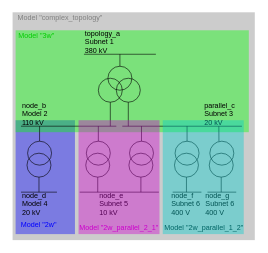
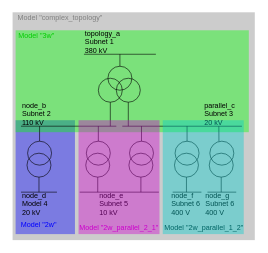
  <mxCell id="0" />
  <mxCell id="1" parent="0" />
  <mxCell id="2" value="" style="rounded=0;whiteSpace=wrap;html=1;fillColor=#808080;strokeColor=none;glass=0;fillOpacity=40;" parent="1" vertex="1"><mxGeometry x="20" y="20" width="404" height="380" as="geometry" /></mxCell>
  <mxCell id="3" value="" style="rounded=0;whiteSpace=wrap;html=1;fillColor=#0000FF;strokeColor=none;strokeOpacity=100;fillOpacity=40;" parent="1" vertex="1"><mxGeometry x="25" y="200" width="99" height="190" as="geometry" /></mxCell>
  <mxCell id="4" value="Model &quot;2w&quot;" style="text;html=1;strokeColor=none;fillColor=none;align=center;verticalAlign=middle;whiteSpace=wrap;rounded=0;fontColor=#0000FF;" parent="1" vertex="1"><mxGeometry x="29" y="365" width="70" height="20" as="geometry" /></mxCell>
  <mxCell id="5" value="" style="rounded=0;whiteSpace=wrap;html=1;fillColor=#00FF00;strokeColor=none;glass=0;fillOpacity=40;" parent="1" vertex="1"><mxGeometry x="25" y="50" width="389" height="170" as="geometry" /></mxCell>
  <mxCell id="6" value="" style="endArrow=none;html=1;" parent="1" edge="1"><mxGeometry width="50" height="50" relative="1" as="geometry"><mxPoint x="139" y="90" as="sourcePoint" /><mxPoint x="259" y="90" as="targetPoint" /></mxGeometry></mxCell>
  <mxCell id="7" value="" style="ellipse;whiteSpace=wrap;html=1;aspect=fixed;fillColor=none;" parent="1" vertex="1"><mxGeometry x="179" y="110" width="40" height="40" as="geometry" /></mxCell>
  <mxCell id="8" value="" style="ellipse;whiteSpace=wrap;html=1;aspect=fixed;fillColor=none;" parent="1" vertex="1"><mxGeometry x="193" y="130" width="40" height="40" as="geometry" /></mxCell>
  <mxCell id="9" value="" style="ellipse;whiteSpace=wrap;html=1;aspect=fixed;fillColor=none;" parent="1" vertex="1"><mxGeometry x="163" y="130" width="40" height="40" as="geometry" /></mxCell>
  <mxCell id="10" value="" style="endArrow=none;html=1;exitX=0.5;exitY=0;exitDx=0;exitDy=0;" parent="1" source="7" edge="1"><mxGeometry width="50" height="50" relative="1" as="geometry"><mxPoint x="139" y="240" as="sourcePoint" /><mxPoint x="199" y="90" as="targetPoint" /></mxGeometry></mxCell>
  <mxCell id="11" value="" style="endArrow=none;html=1;" parent="1" edge="1"><mxGeometry width="50" height="50" relative="1" as="geometry"><mxPoint x="34" y="210" as="sourcePoint" /><mxPoint x="193" y="210" as="targetPoint" /></mxGeometry></mxCell>
  <mxCell id="12" value="" style="endArrow=none;html=1;entryX=0.978;entryY=0.053;entryDx=0;entryDy=0;entryPerimeter=0;" parent="1" target="49" edge="1"><mxGeometry width="50" height="50" relative="1" as="geometry"><mxPoint x="203" y="210" as="sourcePoint" /><mxPoint x="414" y="210" as="targetPoint" /></mxGeometry></mxCell>
  <mxCell id="13" value="" style="endArrow=none;html=1;" parent="1" source="9" edge="1"><mxGeometry width="50" height="50" relative="1" as="geometry"><mxPoint x="209" y="120" as="sourcePoint" /><mxPoint x="183" y="210" as="targetPoint" /></mxGeometry></mxCell>
  <mxCell id="14" value="" style="endArrow=none;html=1;exitX=0.5;exitY=1;exitDx=0;exitDy=0;" parent="1" source="8" edge="1"><mxGeometry width="50" height="50" relative="1" as="geometry"><mxPoint x="193" y="180" as="sourcePoint" /><mxPoint x="213" y="210" as="targetPoint" /></mxGeometry></mxCell>
  <mxCell id="15" value="topology_a&lt;br&gt;Subnet 1&lt;br&gt;380 kV" style="text;html=1;strokeColor=none;fillColor=none;align=left;verticalAlign=middle;whiteSpace=wrap;rounded=0;" parent="1" vertex="1"><mxGeometry x="139" y="50" width="60" height="40" as="geometry" /></mxCell>
- <mxCell id="16" value="node_b&lt;br&gt;Model 2&lt;br&gt;110 kV" style="text;html=1;strokeColor=none;fillColor=none;align=left;verticalAlign=middle;whiteSpace=wrap;rounded=0;" parent="1" vertex="1"><mxGeometry x="34" y="170" width="60" height="40" as="geometry" /></mxCell>
+ <mxCell id="16" value="node_b&lt;br&gt;Subnet 2&lt;br&gt;110 kV" style="text;html=1;strokeColor=none;fillColor=none;align=left;verticalAlign=middle;whiteSpace=wrap;rounded=0;" parent="1" vertex="1"><mxGeometry x="34" y="170" width="60" height="40" as="geometry" /></mxCell>
  <mxCell id="17" value="parallel_c&lt;br&gt;Subnet 3&lt;br&gt;20 kV" style="text;html=1;strokeColor=none;fillColor=none;align=left;verticalAlign=middle;whiteSpace=wrap;rounded=0;" parent="1" vertex="1"><mxGeometry x="338" y="170" width="60" height="40" as="geometry" /></mxCell>
  <mxCell id="18" value="" style="ellipse;whiteSpace=wrap;html=1;aspect=fixed;fillColor=none;" parent="1" vertex="1"><mxGeometry x="143" y="235" width="40" height="40" as="geometry" /></mxCell>
  <mxCell id="19" value="" style="ellipse;whiteSpace=wrap;html=1;aspect=fixed;fillColor=none;" parent="1" vertex="1"><mxGeometry x="142" y="255" width="40" height="40" as="geometry" /></mxCell>
  <mxCell id="20" value="" style="ellipse;whiteSpace=wrap;html=1;aspect=fixed;fillColor=none;" parent="1" vertex="1"><mxGeometry x="215" y="235" width="40" height="40" as="geometry" /></mxCell>
  <mxCell id="21" value="" style="ellipse;whiteSpace=wrap;html=1;aspect=fixed;fillColor=none;" parent="1" vertex="1"><mxGeometry x="214" y="255" width="40" height="40" as="geometry" /></mxCell>
  <mxCell id="22" value="" style="ellipse;whiteSpace=wrap;html=1;aspect=fixed;fillColor=none;" parent="1" vertex="1"><mxGeometry x="45" y="235" width="40" height="40" as="geometry" /></mxCell>
  <mxCell id="23" value="" style="ellipse;whiteSpace=wrap;html=1;aspect=fixed;fillColor=none;" parent="1" vertex="1"><mxGeometry x="44" y="255" width="40" height="40" as="geometry" /></mxCell>
  <mxCell id="24" value="" style="ellipse;whiteSpace=wrap;html=1;aspect=fixed;fillColor=none;" parent="1" vertex="1"><mxGeometry x="291" y="235" width="40" height="40" as="geometry" /></mxCell>
  <mxCell id="25" value="" style="ellipse;whiteSpace=wrap;html=1;aspect=fixed;fillColor=none;" parent="1" vertex="1"><mxGeometry x="290" y="255" width="40" height="40" as="geometry" /></mxCell>
  <mxCell id="26" value="" style="ellipse;whiteSpace=wrap;html=1;aspect=fixed;fillColor=none;" parent="1" vertex="1"><mxGeometry x="349" y="235" width="40" height="40" as="geometry" /></mxCell>
  <mxCell id="27" value="" style="ellipse;whiteSpace=wrap;html=1;aspect=fixed;fillColor=none;" parent="1" vertex="1"><mxGeometry x="348" y="255" width="40" height="40" as="geometry" /></mxCell>
  <mxCell id="28" value="" style="endArrow=none;html=1;" parent="1" edge="1"><mxGeometry width="50" height="50" relative="1" as="geometry"><mxPoint x="34" y="320" as="sourcePoint" /><mxPoint x="94" y="320" as="targetPoint" /></mxGeometry></mxCell>
  <mxCell id="29" value="" style="endArrow=none;html=1;" parent="1" edge="1"><mxGeometry width="50" height="50" relative="1" as="geometry"><mxPoint x="132" y="320" as="sourcePoint" /><mxPoint x="264" y="320" as="targetPoint" /></mxGeometry></mxCell>
  <mxCell id="30" value="" style="endArrow=none;html=1;" parent="1" edge="1"><mxGeometry width="50" height="50" relative="1" as="geometry"><mxPoint x="287" y="320" as="sourcePoint" /><mxPoint x="335" y="320" as="targetPoint" /></mxGeometry></mxCell>
  <mxCell id="31" value="" style="endArrow=none;html=1;" parent="1" edge="1"><mxGeometry width="50" height="50" relative="1" as="geometry"><mxPoint x="345" y="320" as="sourcePoint" /><mxPoint x="393" y="320" as="targetPoint" /></mxGeometry></mxCell>
  <mxCell id="32" value="" style="endArrow=none;html=1;entryX=0.5;entryY=0;entryDx=0;entryDy=0;" parent="1" target="22" edge="1"><mxGeometry width="50" height="50" relative="1" as="geometry"><mxPoint x="65" y="210" as="sourcePoint" /><mxPoint x="193" y="220" as="targetPoint" /></mxGeometry></mxCell>
  <mxCell id="33" value="" style="endArrow=none;html=1;entryX=0.5;entryY=0;entryDx=0;entryDy=0;" parent="1" target="18" edge="1"><mxGeometry width="50" height="50" relative="1" as="geometry"><mxPoint x="163" y="210" as="sourcePoint" /><mxPoint x="75" y="245" as="targetPoint" /></mxGeometry></mxCell>
  <mxCell id="34" value="" style="endArrow=none;html=1;entryX=0.5;entryY=0;entryDx=0;entryDy=0;" parent="1" target="20" edge="1"><mxGeometry width="50" height="50" relative="1" as="geometry"><mxPoint x="235" y="210" as="sourcePoint" /><mxPoint x="173" y="245" as="targetPoint" /></mxGeometry></mxCell>
  <mxCell id="35" value="" style="endArrow=none;html=1;entryX=0.5;entryY=0;entryDx=0;entryDy=0;" parent="1" target="24" edge="1"><mxGeometry width="50" height="50" relative="1" as="geometry"><mxPoint x="311" y="210" as="sourcePoint" /><mxPoint x="229" y="245" as="targetPoint" /></mxGeometry></mxCell>
  <mxCell id="36" value="" style="endArrow=none;html=1;entryX=0.38;entryY=0.005;entryDx=0;entryDy=0;entryPerimeter=0;" parent="1" target="26" edge="1"><mxGeometry width="50" height="50" relative="1" as="geometry"><mxPoint x="364" y="210" as="sourcePoint" /><mxPoint x="321" y="245" as="targetPoint" /></mxGeometry></mxCell>
  <mxCell id="37" value="" style="endArrow=none;html=1;entryX=0.5;entryY=1;entryDx=0;entryDy=0;" parent="1" target="23" edge="1"><mxGeometry width="50" height="50" relative="1" as="geometry"><mxPoint x="64" y="320" as="sourcePoint" /><mxPoint x="75" y="245" as="targetPoint" /></mxGeometry></mxCell>
  <mxCell id="38" value="" style="endArrow=none;html=1;entryX=0.5;entryY=1;entryDx=0;entryDy=0;" parent="1" target="19" edge="1"><mxGeometry width="50" height="50" relative="1" as="geometry"><mxPoint x="162" y="320" as="sourcePoint" /><mxPoint x="74" y="305" as="targetPoint" /></mxGeometry></mxCell>
  <mxCell id="39" value="" style="endArrow=none;html=1;entryX=0.5;entryY=1;entryDx=0;entryDy=0;" parent="1" target="21" edge="1"><mxGeometry width="50" height="50" relative="1" as="geometry"><mxPoint x="234" y="320" as="sourcePoint" /><mxPoint x="172" y="305" as="targetPoint" /></mxGeometry></mxCell>
  <mxCell id="40" value="" style="endArrow=none;html=1;entryX=0.5;entryY=1;entryDx=0;entryDy=0;" parent="1" target="25" edge="1"><mxGeometry width="50" height="50" relative="1" as="geometry"><mxPoint x="310" y="320" as="sourcePoint" /><mxPoint x="228" y="305" as="targetPoint" /></mxGeometry></mxCell>
  <mxCell id="41" value="" style="endArrow=none;html=1;entryX=0.5;entryY=1;entryDx=0;entryDy=0;" parent="1" target="27" edge="1"><mxGeometry width="50" height="50" relative="1" as="geometry"><mxPoint x="368" y="320" as="sourcePoint" /><mxPoint x="320" y="305" as="targetPoint" /></mxGeometry></mxCell>
  <mxCell id="42" value="node_d&lt;br&gt;Model 4&lt;br&gt;20 kV" style="text;html=1;strokeColor=none;fillColor=none;align=left;verticalAlign=middle;whiteSpace=wrap;rounded=0;" parent="1" vertex="1"><mxGeometry x="34" y="320" width="60" height="40" as="geometry" /></mxCell>
  <mxCell id="43" value="node_e&lt;br&gt;Subnet 5&lt;br&gt;10 kV" style="text;html=1;strokeColor=none;fillColor=none;align=left;verticalAlign=middle;whiteSpace=wrap;rounded=0;" parent="1" vertex="1"><mxGeometry x="163" y="320" width="60" height="40" as="geometry" /></mxCell>
  <mxCell id="44" value="node_f&lt;br&gt;Subnet 6&lt;br&gt;400 V" style="text;html=1;strokeColor=none;fillColor=none;align=left;verticalAlign=middle;whiteSpace=wrap;rounded=0;" parent="1" vertex="1"><mxGeometry x="282.5" y="320" width="57" height="40" as="geometry" /></mxCell>
  <mxCell id="45" value="node_g&lt;br&gt;Subnet 6&lt;br&gt;400 V" style="text;html=1;strokeColor=none;fillColor=none;align=left;verticalAlign=middle;whiteSpace=wrap;rounded=0;" parent="1" vertex="1"><mxGeometry x="339.5" y="320" width="57" height="40" as="geometry" /></mxCell>
  <mxCell id="46" value="Model &quot;3w&quot;" style="text;html=1;strokeColor=none;fillColor=none;align=center;verticalAlign=middle;whiteSpace=wrap;rounded=0;fontColor=#00CC00;" parent="1" vertex="1"><mxGeometry x="25" y="50" width="70" height="20" as="geometry" /></mxCell>
  <mxCell id="47" value="" style="rounded=0;whiteSpace=wrap;html=1;fillColor=#CC00CC;strokeColor=none;strokeOpacity=100;fillOpacity=40;" parent="1" vertex="1"><mxGeometry x="130" y="200" width="135" height="190" as="geometry" /></mxCell>
  <mxCell id="48" value="Model &quot;2w_parallel_2_1&quot;" style="text;html=1;strokeColor=none;fillColor=none;align=center;verticalAlign=middle;whiteSpace=wrap;rounded=0;fontColor=#CC00CC;" parent="1" vertex="1"><mxGeometry x="127" y="370" width="141" height="20" as="geometry" /></mxCell>
  <mxCell id="49" value="" style="rounded=0;whiteSpace=wrap;html=1;fillColor=#00CCCC;strokeColor=none;strokeOpacity=100;fillOpacity=40;" parent="1" vertex="1"><mxGeometry x="270.5" y="200" width="135" height="190" as="geometry" /></mxCell>
  <mxCell id="50" value="&lt;font color=&quot;#006666&quot;&gt;Model &quot;2w_parallel_1_2&quot;&lt;/font&gt;" style="text;html=1;strokeColor=none;fillColor=none;align=center;verticalAlign=middle;whiteSpace=wrap;rounded=0;fontColor=#00CCCC;" parent="1" vertex="1"><mxGeometry x="269" y="370" width="141" height="20" as="geometry" /></mxCell>
  <mxCell id="51" value="Model &quot;complex_topology&quot;" style="text;html=1;strokeColor=none;fillColor=none;align=center;verticalAlign=middle;whiteSpace=wrap;rounded=0;fontColor=#808080;" parent="1" vertex="1"><mxGeometry x="25" y="20" width="149" height="20" as="geometry" /></mxCell>
